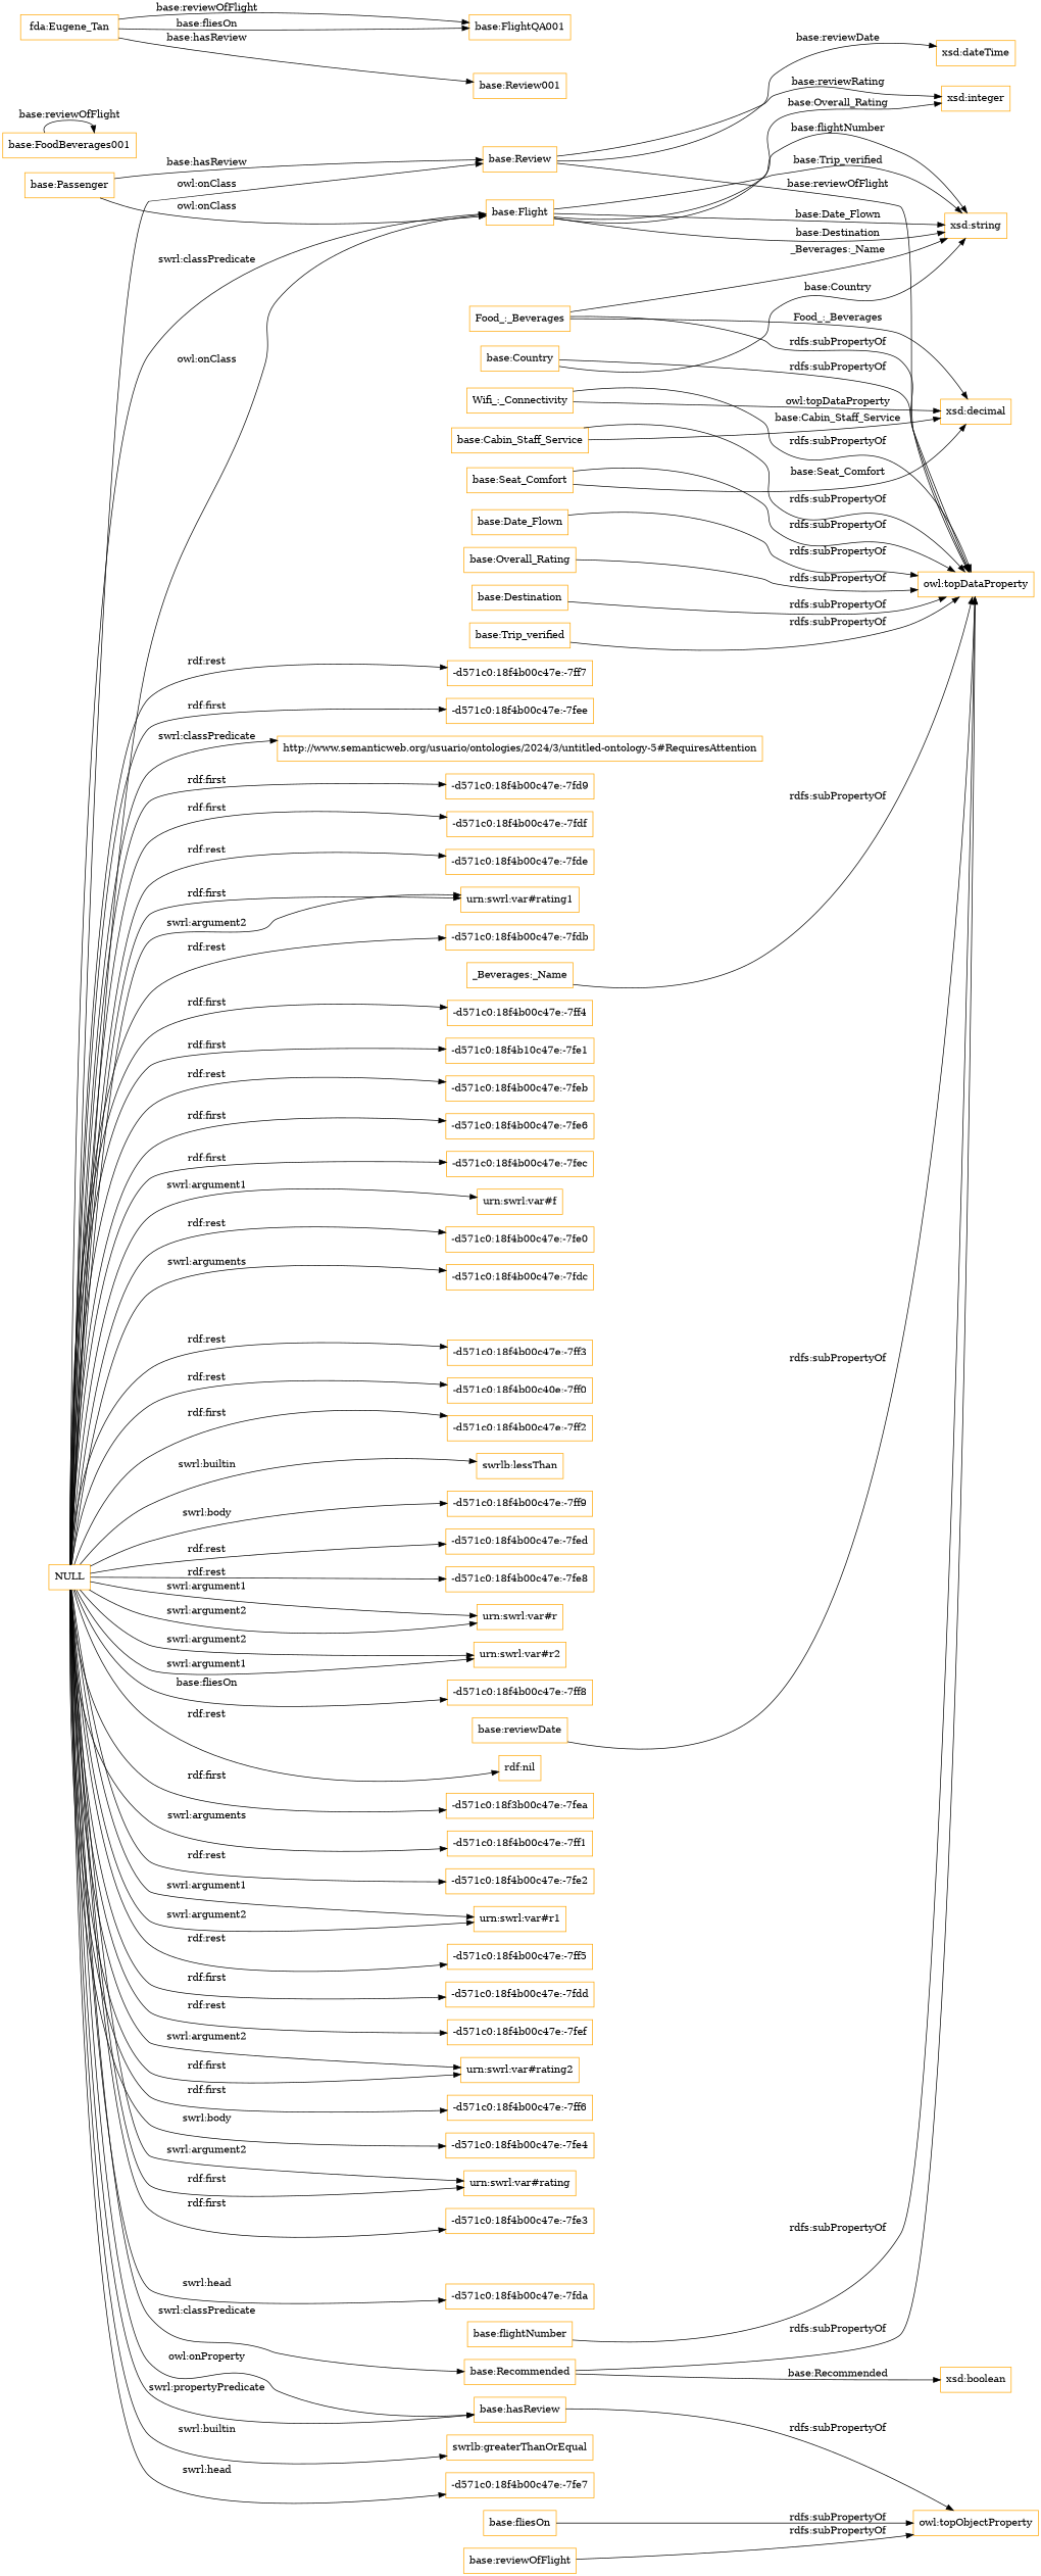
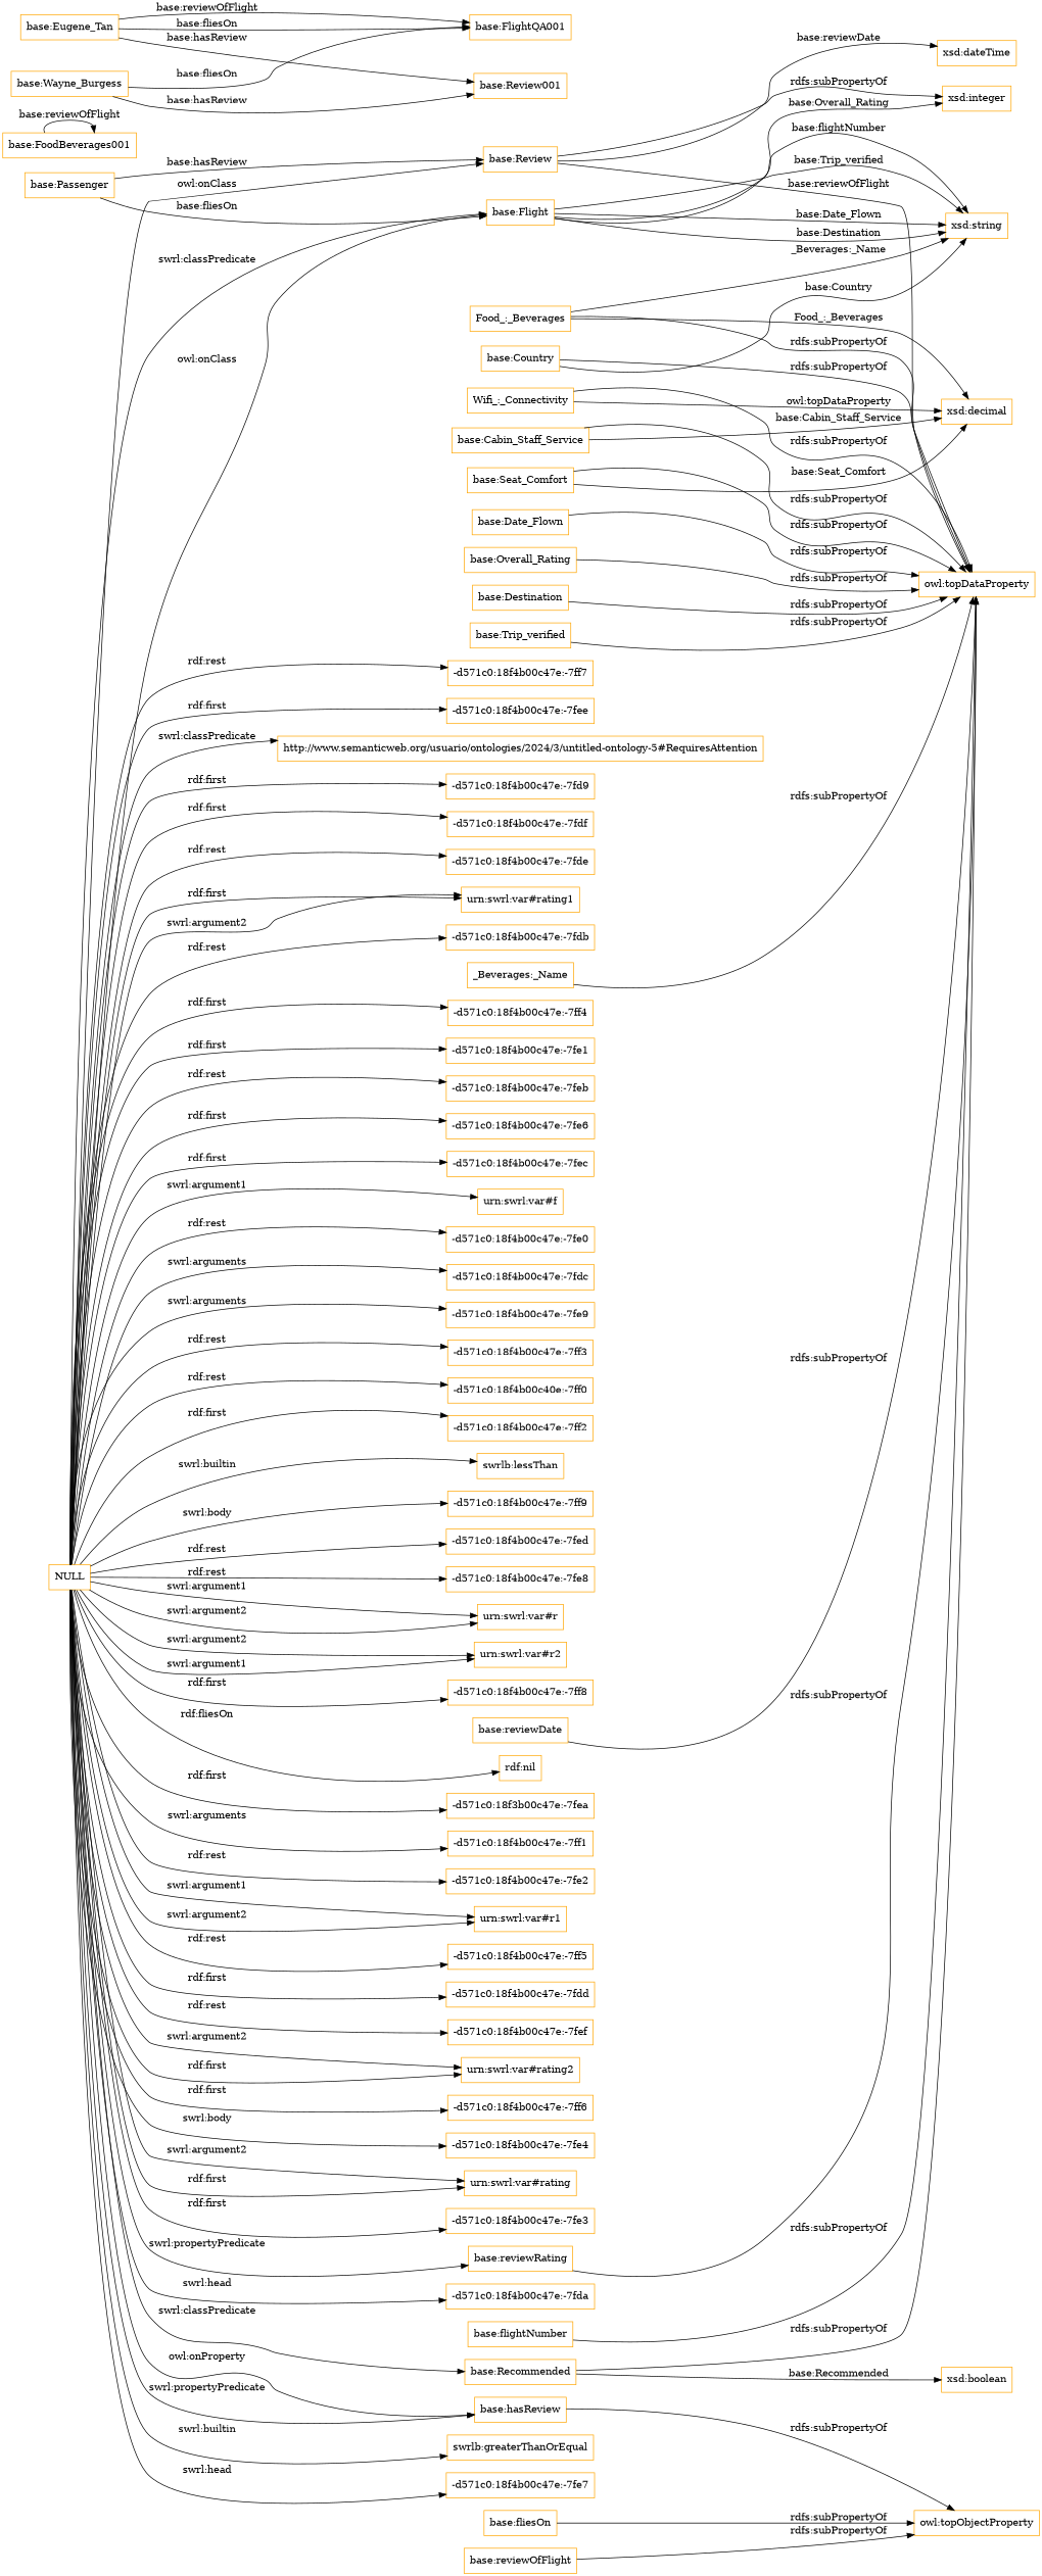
  digraph {
    rankdir=LR
    node [color=orange shape=rectangle]
    "base:Passenger"
    "base:Review"
    "base:Flight"
    "owl:topDataProperty"
    "xsd:integer"
    "xsd:dateTime"
    "xsd:string"
    "base:Date_Flown"
    "base:Cabin_Staff_Service"
    "xsd:decimal"
    "base:Country"
    "base:Seat_Comfort"
    "Wifi_:_Connectivity"
    "base:Overall_Rating"
    "base:Destination"
    "base:Recommended"
    "xsd:boolean"
    "base:Trip_verified"
    "Food_:_Beverages"
    NULL
    "http://www.semanticweb.org/usuario/ontologies/2024/3/untitled-ontology-5#RequiresAttention"
    "-d571c0:18f4b00c47e:-7fd9"
    "-d571c0:18f4b00c47e:-7fdf"
    "-d571c0:18f4b00c47e:-7fde"
    "urn:swrl:var#rating1"
    "-d571c0:18f4b00c47e:-7fdb"
    "-d571c0:18f4b00c47e:-7ff4"
-   "-d571c0:18f4b00c47e:-7fe1" [label="-d571c0:18f4b10c47e:-7fe1"]
+   "-d571c0:18f4b00c47e:-7fe1"
    "-d571c0:18f4b00c47e:-7feb"
+   "base:reviewRating"
    "-d571c0:18f4b00c47e:-7fe6"
    "-d571c0:18f4b00c47e:-7fec"
    "urn:swrl:var#f"
    "-d571c0:18f4b00c47e:-7fe0"
    "-d571c0:18f4b00c47e:-7fdc"
+   "-d571c0:18f4b00c47e:-7fe9"
    "-d571c0:18f4b00c47e:-7ff3"
    n38 [label="-d571c0:18f4b00c40e:-7ff0"]
    "-d571c0:18f4b00c47e:-7ff2"
    "swrlb:lessThan"
    "-d571c0:18f4b00c47e:-7ff9"
    "-d571c0:18f4b00c47e:-7fed"
    "-d571c0:18f4b00c47e:-7fe8"
    "urn:swrl:var#r"
    "urn:swrl:var#r2"
    "-d571c0:18f4b00c47e:-7ff8"
    "rdf:nil"
    n48 [label="-d571c0:18f3b00c47e:-7fea"]
    "base:hasReview"
    "-d571c0:18f4b00c47e:-7ff1"
    "-d571c0:18f4b00c47e:-7fe2"
    "urn:swrl:var#r1"
    "-d571c0:18f4b00c47e:-7ff5"
    "-d571c0:18f4b00c47e:-7fdd"
    "-d571c0:18f4b00c47e:-7fef"
    "urn:swrl:var#rating2"
    "-d571c0:18f4b00c47e:-7ff6"
    "-d571c0:18f4b00c47e:-7fe4"
    "urn:swrl:var#rating"
    "-d571c0:18f4b00c47e:-7fe3"
    "-d571c0:18f4b00c47e:-7fda"
    "swrlb:greaterThanOrEqual"
    "-d571c0:18f4b00c47e:-7fe7"
    "-d571c0:18f4b00c47e:-7ff7"
    "-d571c0:18f4b00c47e:-7fee"
    "owl:topObjectProperty"
    "base:fliesOn"
    "base:FoodBeverages001"
    "_Beverages:_Name"
    "base:reviewOfFlight"
    "base:reviewDate"
+   "base:Wayne_Burgess"
    "base:Review001"
    "base:FlightQA001"
    "base:flightNumber"
-   "base:Eugene_Tan" [label="fda:Eugene_Tan"]
+   "base:Eugene_Tan"
    "base:Passenger" -> "base:Review" [label="base:hasReview"]
-   "base:Passenger" -> "base:Flight" [label="owl:onClass"]
+   "base:Passenger" -> "base:Flight" [label="base:fliesOn"]
    "base:Review" -> "owl:topDataProperty" [label="base:reviewOfFlight"]
-   "base:Review" -> "xsd:integer" [label="base:reviewRating"]
+   "base:Review" -> "xsd:integer" [label="rdfs:subPropertyOf"]
    "base:Review" -> "xsd:dateTime" [label="base:reviewDate"]
    "base:Flight" -> "xsd:integer" [label="base:Overall_Rating"]
    "base:Flight" -> "xsd:string" [label="base:Trip_verified"]
    "base:Flight" -> "xsd:string" [label="base:Destination"]
    "base:Flight" -> "xsd:string" [label="base:flightNumber"]
    "base:Flight" -> "xsd:string" [label="base:Date_Flown"]
    "base:Date_Flown" -> "owl:topDataProperty" [label="rdfs:subPropertyOf"]
    "base:Cabin_Staff_Service" -> "owl:topDataProperty" [label="rdfs:subPropertyOf"]
    "base:Cabin_Staff_Service" -> "xsd:decimal" [label="base:Cabin_Staff_Service"]
    "base:Country" -> "owl:topDataProperty" [label="rdfs:subPropertyOf"]
    "base:Country" -> "xsd:string" [label="base:Country"]
    "base:Seat_Comfort" -> "owl:topDataProperty" [label="rdfs:subPropertyOf"]
    "base:Seat_Comfort" -> "xsd:decimal" [label="base:Seat_Comfort"]
    "Wifi_:_Connectivity" -> "owl:topDataProperty" [label="rdfs:subPropertyOf"]
    "Wifi_:_Connectivity" -> "xsd:decimal" [label="owl:topDataProperty"]
    "base:Overall_Rating" -> "owl:topDataProperty" [label="rdfs:subPropertyOf"]
    "base:Destination" -> "owl:topDataProperty" [label="rdfs:subPropertyOf"]
    "base:Recommended" -> "owl:topDataProperty" [label="rdfs:subPropertyOf"]
    "base:Recommended" -> "xsd:boolean" [label="base:Recommended"]
    "base:Trip_verified" -> "owl:topDataProperty" [label="rdfs:subPropertyOf"]
    "Food_:_Beverages" -> "owl:topDataProperty" [label="rdfs:subPropertyOf"]
    "Food_:_Beverages" -> "xsd:string" [label="_Beverages:_Name"]
    "Food_:_Beverages" -> "xsd:decimal" [label="Food_:_Beverages"]
    NULL -> "base:Review" [label="owl:onClass"]
    NULL -> "base:Flight" [label="owl:onClass"]
    NULL -> "base:Flight" [label="swrl:classPredicate"]
    NULL -> "base:Recommended" [label="swrl:classPredicate"]
    NULL -> "http://www.semanticweb.org/usuario/ontologies/2024/3/untitled-ontology-5#RequiresAttention" [label="swrl:classPredicate"]
    NULL -> "-d571c0:18f4b00c47e:-7fd9" [label="rdf:first"]
    NULL -> "-d571c0:18f4b00c47e:-7fdf" [label="rdf:first"]
    NULL -> "-d571c0:18f4b00c47e:-7fde" [label="rdf:rest"]
    NULL -> "urn:swrl:var#rating1" [label="rdf:first"]
    NULL -> "urn:swrl:var#rating1" [label="swrl:argument2"]
    NULL -> "-d571c0:18f4b00c47e:-7fdb" [label="rdf:rest"]
    NULL -> "-d571c0:18f4b00c47e:-7ff4" [label="rdf:first"]
    NULL -> "-d571c0:18f4b00c47e:-7fe1" [label="rdf:first"]
    NULL -> "-d571c0:18f4b00c47e:-7feb" [label="rdf:rest"]
+   NULL -> "base:reviewRating" [label="swrl:propertyPredicate"]
    NULL -> "-d571c0:18f4b00c47e:-7fe6" [label="rdf:first"]
    NULL -> "-d571c0:18f4b00c47e:-7fec" [label="rdf:first"]
    NULL -> "urn:swrl:var#f" [label="swrl:argument1"]
    NULL -> "-d571c0:18f4b00c47e:-7fe0" [label="rdf:rest"]
    NULL -> "-d571c0:18f4b00c47e:-7fdc" [label="swrl:arguments"]
+   NULL -> "-d571c0:18f4b00c47e:-7fe9" [label="swrl:arguments"]
    NULL -> "-d571c0:18f4b00c47e:-7ff3" [label="rdf:rest"]
    NULL -> n38 [label="rdf:rest"]
    NULL -> "-d571c0:18f4b00c47e:-7ff2" [label="rdf:first"]
    NULL -> "swrlb:lessThan" [label="swrl:builtin"]
    NULL -> "-d571c0:18f4b00c47e:-7ff9" [label="swrl:body"]
    NULL -> "-d571c0:18f4b00c47e:-7fed" [label="rdf:rest"]
    NULL -> "-d571c0:18f4b00c47e:-7fe8" [label="rdf:rest"]
    NULL -> "urn:swrl:var#r" [label="swrl:argument2"]
    NULL -> "urn:swrl:var#r" [label="swrl:argument1"]
    NULL -> "urn:swrl:var#r2" [label="swrl:argument1"]
    NULL -> "urn:swrl:var#r2" [label="swrl:argument2"]
-   NULL -> "-d571c0:18f4b00c47e:-7ff8" [label="base:fliesOn"]
-   NULL -> "rdf:nil" [label="rdf:rest"]
+   NULL -> "-d571c0:18f4b00c47e:-7ff8" [label="rdf:first"]
+   NULL -> "rdf:nil" [label="rdf:fliesOn"]
    NULL -> n48 [label="rdf:first"]
    NULL -> "base:hasReview" [label="owl:onProperty"]
    NULL -> "base:hasReview" [label="swrl:propertyPredicate"]
    NULL -> "-d571c0:18f4b00c47e:-7ff1" [label="swrl:arguments"]
    NULL -> "-d571c0:18f4b00c47e:-7fe2" [label="rdf:rest"]
    NULL -> "urn:swrl:var#r1" [label="swrl:argument2"]
    NULL -> "urn:swrl:var#r1" [label="swrl:argument1"]
    NULL -> "-d571c0:18f4b00c47e:-7ff5" [label="rdf:rest"]
    NULL -> "-d571c0:18f4b00c47e:-7fdd" [label="rdf:first"]
    NULL -> "-d571c0:18f4b00c47e:-7fef" [label="rdf:rest"]
    NULL -> "urn:swrl:var#rating2" [label="rdf:first"]
    NULL -> "urn:swrl:var#rating2" [label="swrl:argument2"]
    NULL -> "-d571c0:18f4b00c47e:-7ff6" [label="rdf:first"]
    NULL -> "-d571c0:18f4b00c47e:-7fe4" [label="swrl:body"]
    NULL -> "urn:swrl:var#rating" [label="rdf:first"]
    NULL -> "urn:swrl:var#rating" [label="swrl:argument2"]
    NULL -> "-d571c0:18f4b00c47e:-7fe3" [label="rdf:first"]
    NULL -> "-d571c0:18f4b00c47e:-7fda" [label="swrl:head"]
    NULL -> "swrlb:greaterThanOrEqual" [label="swrl:builtin"]
    NULL -> "-d571c0:18f4b00c47e:-7fe7" [label="swrl:head"]
    NULL -> "-d571c0:18f4b00c47e:-7ff7" [label="rdf:rest"]
    NULL -> "-d571c0:18f4b00c47e:-7fee" [label="rdf:first"]
+   "base:reviewRating" -> "owl:topDataProperty" [label="rdfs:subPropertyOf"]
    "base:hasReview" -> "owl:topObjectProperty" [label="rdfs:subPropertyOf"]
    "base:fliesOn" -> "owl:topObjectProperty" [label="rdfs:subPropertyOf"]
    "base:FoodBeverages001" -> "base:FoodBeverages001" [label="base:reviewOfFlight"]
    "_Beverages:_Name" -> "owl:topDataProperty" [label="rdfs:subPropertyOf"]
    "base:reviewOfFlight" -> "owl:topObjectProperty" [label="rdfs:subPropertyOf"]
    "base:reviewDate" -> "owl:topDataProperty" [label="rdfs:subPropertyOf"]
+   "base:Wayne_Burgess" -> "base:Review001" [label="base:hasReview"]
+   "base:Wayne_Burgess" -> "base:FlightQA001" [label="base:fliesOn"]
    "base:flightNumber" -> "owl:topDataProperty" [label="rdfs:subPropertyOf"]
    "base:Eugene_Tan" -> "base:Review001" [label="base:hasReview"]
    "base:Eugene_Tan" -> "base:FlightQA001" [label="base:reviewOfFlight"]
    "base:Eugene_Tan" -> "base:FlightQA001" [label="base:fliesOn"]
  }
